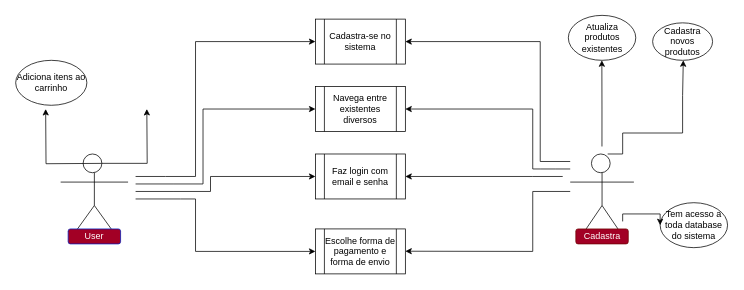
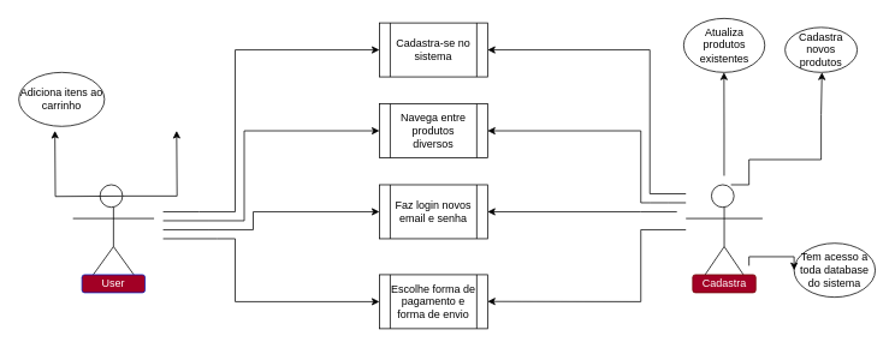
  <mxCell id="0" />
  <mxCell id="1" parent="0" />
  <mxCell id="2" value="" style="group" vertex="1" connectable="0" parent="1"><mxGeometry x="80" y="205" width="90" height="100" as="geometry" /></mxCell>
  <mxCell id="3" style="edgeStyle=orthogonalEdgeStyle;rounded=0;orthogonalLoop=1;jettySize=auto;html=1;" edge="1" parent="2" source="4"><mxGeometry relative="1" as="geometry"><mxPoint x="115" y="-60" as="targetPoint" /></mxGeometry></mxCell>
  <mxCell id="4" value="" style="ellipse;whiteSpace=wrap;html=1;aspect=fixed;" vertex="1" parent="2"><mxGeometry x="30" width="25" height="25" as="geometry" /></mxCell>
  <mxCell id="5" value="" style="endArrow=none;html=1;rounded=0;" edge="1" parent="2"><mxGeometry width="50" height="50" relative="1" as="geometry"><mxPoint x="45" y="68.75" as="sourcePoint" /><mxPoint x="45" y="25" as="targetPoint" /></mxGeometry></mxCell>
  <mxCell id="6" value="" style="endArrow=none;html=1;rounded=0;" edge="1" parent="2"><mxGeometry width="50" height="50" relative="1" as="geometry"><mxPoint x="45" y="68.75" as="sourcePoint" /><mxPoint x="67.5" y="100" as="targetPoint" /></mxGeometry></mxCell>
  <mxCell id="7" value="" style="endArrow=none;html=1;rounded=0;" edge="1" parent="2"><mxGeometry width="50" height="50" relative="1" as="geometry"><mxPoint x="22.5" y="100" as="sourcePoint" /><mxPoint x="45" y="68.75" as="targetPoint" /></mxGeometry></mxCell>
  <mxCell id="8" value="" style="endArrow=none;html=1;rounded=0;" edge="1" parent="2"><mxGeometry width="50" height="50" relative="1" as="geometry"><mxPoint x="90" y="37.5" as="sourcePoint" /><mxPoint y="37.5" as="targetPoint" /></mxGeometry></mxCell>
  <mxCell id="9" value="" style="group" vertex="1" connectable="0" parent="1"><mxGeometry x="760" y="205" width="85" height="100" as="geometry" /></mxCell>
  <mxCell id="10" value="" style="ellipse;whiteSpace=wrap;html=1;aspect=fixed;" vertex="1" parent="9"><mxGeometry x="28.333" width="25" height="25" as="geometry" /></mxCell>
  <mxCell id="11" value="" style="endArrow=none;html=1;rounded=0;" edge="1" parent="9"><mxGeometry width="50" height="50" relative="1" as="geometry"><mxPoint x="42.5" y="68.75" as="sourcePoint" /><mxPoint x="42.5" y="25" as="targetPoint" /></mxGeometry></mxCell>
  <mxCell id="12" value="" style="endArrow=none;html=1;rounded=0;" edge="1" parent="9"><mxGeometry width="50" height="50" relative="1" as="geometry"><mxPoint x="42.5" y="68.75" as="sourcePoint" /><mxPoint x="63.75" y="100" as="targetPoint" /></mxGeometry></mxCell>
  <mxCell id="13" value="" style="endArrow=none;html=1;rounded=0;" edge="1" parent="9"><mxGeometry width="50" height="50" relative="1" as="geometry"><mxPoint x="21.25" y="100" as="sourcePoint" /><mxPoint x="42.5" y="68.75" as="targetPoint" /></mxGeometry></mxCell>
  <mxCell id="14" value="" style="endArrow=none;html=1;rounded=0;" edge="1" parent="9"><mxGeometry width="50" height="50" relative="1" as="geometry"><mxPoint x="85" y="37.5" as="sourcePoint" /><mxPoint y="37.5" as="targetPoint" /></mxGeometry></mxCell>
  <mxCell id="15" value="User" style="rounded=1;whiteSpace=wrap;html=1;fillColor=#a20025;fontColor=#ffffff;strokeColor=#001DBC;" vertex="1" parent="1"><mxGeometry x="90" y="305" width="70" height="20" as="geometry" /></mxCell>
  <mxCell id="16" value="Adiciona itens ao carrinho" style="ellipse;whiteSpace=wrap;html=1;" vertex="1" parent="1"><mxGeometry x="20" y="80" width="95" height="60" as="geometry" /></mxCell>
  <mxCell id="17" value="Cadastra-se no sistema" style="shape=process;whiteSpace=wrap;html=1;backgroundOutline=1;" vertex="1" parent="1"><mxGeometry x="420" y="25" width="120" height="60" as="geometry" /></mxCell>
- <mxCell id="18" value="Navega entre existentes diversos" style="shape=process;whiteSpace=wrap;html=1;backgroundOutline=1;" vertex="1" parent="1"><mxGeometry x="420" y="115" width="120" height="60" as="geometry" /></mxCell>
- <mxCell id="19" value="Faz login com email e senha" style="shape=process;whiteSpace=wrap;html=1;backgroundOutline=1;" vertex="1" parent="1"><mxGeometry x="420" y="205" width="120" height="60" as="geometry" /></mxCell>
+ <mxCell id="18" value="Navega entre produtos diversos" style="shape=process;whiteSpace=wrap;html=1;backgroundOutline=1;" vertex="1" parent="1"><mxGeometry x="420" y="115" width="120" height="60" as="geometry" /></mxCell>
+ <mxCell id="19" value="Faz login novos email e senha" style="shape=process;whiteSpace=wrap;html=1;backgroundOutline=1;" vertex="1" parent="1"><mxGeometry x="420" y="205" width="120" height="60" as="geometry" /></mxCell>
  <mxCell id="20" value="Escolhe forma de pagamento e forma de envio" style="shape=process;whiteSpace=wrap;html=1;backgroundOutline=1;" vertex="1" parent="1"><mxGeometry x="420" y="305" width="120" height="60" as="geometry" /></mxCell>
  <mxCell id="21" style="edgeStyle=orthogonalEdgeStyle;rounded=0;orthogonalLoop=1;jettySize=auto;html=1;" edge="1" parent="1"><mxGeometry relative="1" as="geometry"><mxPoint x="60" y="145" as="targetPoint" /><mxPoint x="135" y="217.526" as="sourcePoint" /></mxGeometry></mxCell>
  <mxCell id="22" value="" style="endArrow=classic;html=1;rounded=0;" edge="1" parent="1" target="17"><mxGeometry width="50" height="50" relative="1" as="geometry"><mxPoint x="180" y="235" as="sourcePoint" /><mxPoint x="220" y="205" as="targetPoint" /><Array as="points"><mxPoint x="220" y="235" /><mxPoint x="260" y="235" /><mxPoint x="260" y="55" /></Array></mxGeometry></mxCell>
  <mxCell id="23" value="" style="endArrow=classic;html=1;rounded=0;" edge="1" parent="1"><mxGeometry width="50" height="50" relative="1" as="geometry"><mxPoint x="180" y="245" as="sourcePoint" /><mxPoint x="420" y="145" as="targetPoint" /><Array as="points"><mxPoint x="180" y="245" /><mxPoint x="230" y="245" /><mxPoint x="270" y="245" /><mxPoint x="270" y="145" /></Array></mxGeometry></mxCell>
  <mxCell id="24" value="" style="endArrow=classic;html=1;rounded=0;" edge="1" parent="1"><mxGeometry width="50" height="50" relative="1" as="geometry"><mxPoint x="180" y="255" as="sourcePoint" /><mxPoint x="420" y="235" as="targetPoint" /><Array as="points"><mxPoint x="230" y="255" /><mxPoint x="280" y="255" /><mxPoint x="280" y="235" /></Array></mxGeometry></mxCell>
  <mxCell id="25" value="" style="endArrow=classic;html=1;rounded=0;entryX=0;entryY=0.5;entryDx=0;entryDy=0;" edge="1" parent="1" target="20"><mxGeometry width="50" height="50" relative="1" as="geometry"><mxPoint x="180" y="265" as="sourcePoint" /><mxPoint x="430" y="245" as="targetPoint" /><Array as="points"><mxPoint x="240" y="265" /><mxPoint x="260" y="265" /><mxPoint x="260" y="335" /></Array></mxGeometry></mxCell>
  <mxCell id="26" value="Cadastra novos produtos" style="ellipse;whiteSpace=wrap;html=1;" vertex="1" parent="1"><mxGeometry x="870" y="30" width="80" height="50" as="geometry" /></mxCell>
  <mxCell id="27" value="Atualiza produtos existentes" style="ellipse;whiteSpace=wrap;html=1;" vertex="1" parent="1"><mxGeometry x="757.5" y="20" width="90" height="60" as="geometry" /></mxCell>
  <mxCell id="28" value="Tem acesso a toda database do sistema" style="ellipse;whiteSpace=wrap;html=1;" vertex="1" parent="1"><mxGeometry x="880" y="270" width="90" height="60" as="geometry" /></mxCell>
  <mxCell id="29" value="Cadastra" style="rounded=1;whiteSpace=wrap;html=1;fillColor=#a20025;fontColor=#ffffff;strokeColor=#6F0000;" vertex="1" parent="1"><mxGeometry x="767.5" y="305" width="70" height="20" as="geometry" /></mxCell>
  <mxCell id="30" style="edgeStyle=orthogonalEdgeStyle;rounded=0;orthogonalLoop=1;jettySize=auto;html=1;entryX=0.593;entryY=1;entryDx=0;entryDy=0;entryPerimeter=0;" edge="1" parent="1"><mxGeometry relative="1" as="geometry"><mxPoint x="802.37" y="195" as="sourcePoint" /><mxPoint x="802.24" y="80" as="targetPoint" /><Array as="points"><mxPoint x="802.07" y="145" /><mxPoint x="802.07" y="145" /></Array></mxGeometry></mxCell>
  <mxCell id="31" style="edgeStyle=orthogonalEdgeStyle;rounded=0;orthogonalLoop=1;jettySize=auto;html=1;entryX=0.291;entryY=0.966;entryDx=0;entryDy=0;entryPerimeter=0;" edge="1" parent="1"><mxGeometry relative="1" as="geometry"><mxPoint x="810" y="205" as="sourcePoint" /><mxPoint x="910.91" y="80" as="targetPoint" /><Array as="points"><mxPoint x="830" y="177" /><mxPoint x="910" y="177" /><mxPoint x="910" y="127" /><mxPoint x="911" y="127" /></Array></mxGeometry></mxCell>
  <mxCell id="32" style="edgeStyle=orthogonalEdgeStyle;rounded=0;orthogonalLoop=1;jettySize=auto;html=1;entryX=0;entryY=0.5;entryDx=0;entryDy=0;" edge="1" parent="1" target="28"><mxGeometry relative="1" as="geometry"><mxPoint x="830" y="295" as="sourcePoint" /><mxPoint x="822.24" y="100" as="targetPoint" /><Array as="points"><mxPoint x="830" y="285" /></Array></mxGeometry></mxCell>
  <mxCell id="33" value="" style="endArrow=classic;html=1;rounded=0;entryX=1;entryY=0.5;entryDx=0;entryDy=0;" edge="1" parent="1" target="17"><mxGeometry width="50" height="50" relative="1" as="geometry"><mxPoint x="760" y="215" as="sourcePoint" /><mxPoint x="740" y="95" as="targetPoint" /><Array as="points"><mxPoint x="720" y="215" /><mxPoint x="720" y="185" /><mxPoint x="720" y="55" /></Array></mxGeometry></mxCell>
  <mxCell id="34" value="" style="endArrow=classic;html=1;rounded=0;entryX=1;entryY=0.5;entryDx=0;entryDy=0;" edge="1" parent="1" target="18"><mxGeometry width="50" height="50" relative="1" as="geometry"><mxPoint x="760" y="225" as="sourcePoint" /><mxPoint x="550" y="145" as="targetPoint" /><Array as="points"><mxPoint x="740" y="225" /><mxPoint x="720" y="225" /><mxPoint x="710" y="225" /><mxPoint x="710" y="145" /></Array></mxGeometry></mxCell>
  <mxCell id="35" value="" style="endArrow=classic;html=1;rounded=0;entryX=1;entryY=0.5;entryDx=0;entryDy=0;" edge="1" parent="1" target="19"><mxGeometry width="50" height="50" relative="1" as="geometry"><mxPoint x="750" y="235" as="sourcePoint" /><mxPoint x="540" y="236.24" as="targetPoint" /><Array as="points"><mxPoint x="710" y="235" /></Array></mxGeometry></mxCell>
  <mxCell id="36" value="" style="endArrow=classic;html=1;rounded=0;entryX=1;entryY=0.5;entryDx=0;entryDy=0;" edge="1" parent="1"><mxGeometry width="50" height="50" relative="1" as="geometry"><mxPoint x="760" y="255" as="sourcePoint" /><mxPoint x="540" y="334.74" as="targetPoint" /><Array as="points"><mxPoint x="710" y="255" /><mxPoint x="710" y="335" /></Array></mxGeometry></mxCell>
